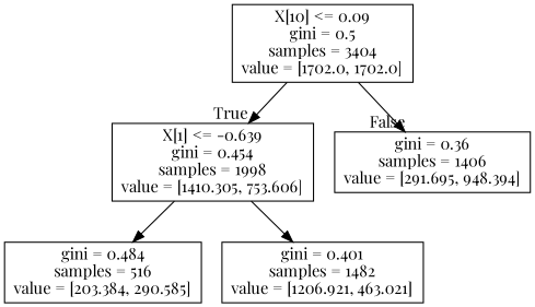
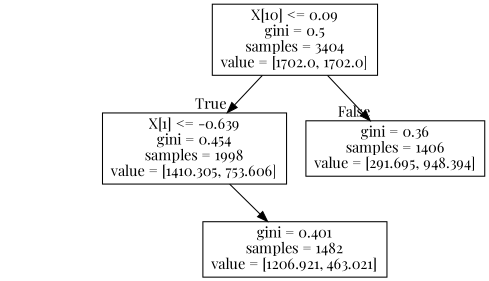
  digraph {
    fontname="Playfair Display"
    node [shape=box fontname="Playfair Display"]
    edge [fontname="Playfair Display"]
    n1 [label="X[10] <= 0.09\ngini = 0.5\nsamples = 3404\nvalue = [1702.0, 1702.0]"]
    n2 [label="X[1] <= -0.639\ngini = 0.454\nsamples = 1998\nvalue = [1410.305, 753.606]"]
    n3 [label="gini = 0.36\nsamples = 1406\nvalue = [291.695, 948.394]"]
-   n4 [label="gini = 0.484\nsamples = 516\nvalue = [203.384, 290.585]"]
    n5 [label="gini = 0.401\nsamples = 1482\nvalue = [1206.921, 463.021]"]
    n1 -> n2 [headlabel=True labelangle=45 labeldistance=2.5]
    n1 -> n3 [headlabel=False labelangle=-45 labeldistance=2.5]
-   n2 -> n4
    n2 -> n5
  }
